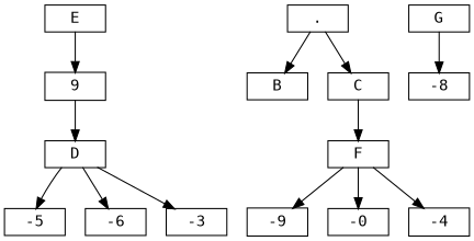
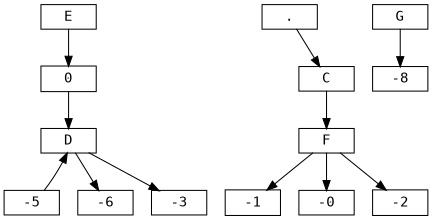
  digraph {
    fontname="DejaVu Sans Mono"
    node [fontname="DejaVu Sans Mono" shape=record]
    edge [fontname="DejaVu Sans Mono"]
    n1 [height=.1 label=-6]
    n2 [height=.1 label=-5]
    n3 [height=.1 label=-3]
-   n4 [height=.1 label=9]
+   n4 [height=.1 label=0]
    D [height=.1]
-   n6 [height=.1 label=-9]
+   n6 [height=.1 label=-1]
    n7 [height=.1 label=-0]
-   n8 [height=.1 label=-4]
+   n8 [height=.1 label=-2]
    n9 [height=.1 label=-8]
    "." [height=.1]
-   B [height=.1]
    C [height=.1]
    F [height=.1]
    E [height=.1]
    G [height=.1]
    n4 -> D
    D -> n1
-   D -> n2
+   n2 -> D
    D -> n3
-   "." -> B
    "." -> C
    C -> F
    F -> n6
    F -> n7
    F -> n8
    E -> n4
    G -> n9
  }
